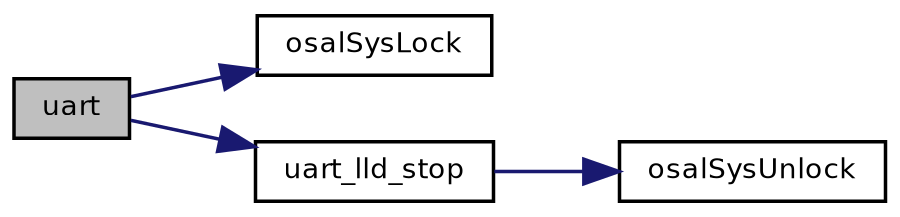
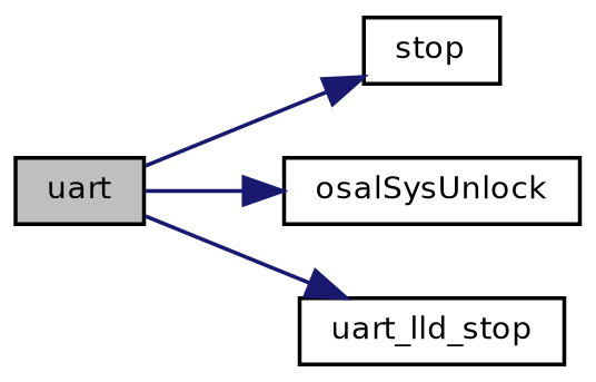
  digraph {
    rankdir=LR
    node [color=black fontname=Helvetica fontsize=8 shape=record]
    edge [color=midnightblue fontname=Helvetica fontsize=8 labelfontname=Helvetica labelfontsize=8 style=solid]
    n1 [fillcolor=grey75 fontcolor=black height=0.2 label=uart style=filled width=0.4]
-   n2 [height=0.2 label=osalSysLock width=0.4]
+   n2 [height=0.2 label=stop width=0.4]
    n3 [height=0.2 label=osalSysUnlock width=0.4]
    n4 [height=0.2 label=uart_lld_stop width=0.4]
    n1 -> n2
-   n4 -> n3
+   n1 -> n3
    n1 -> n4
  }
